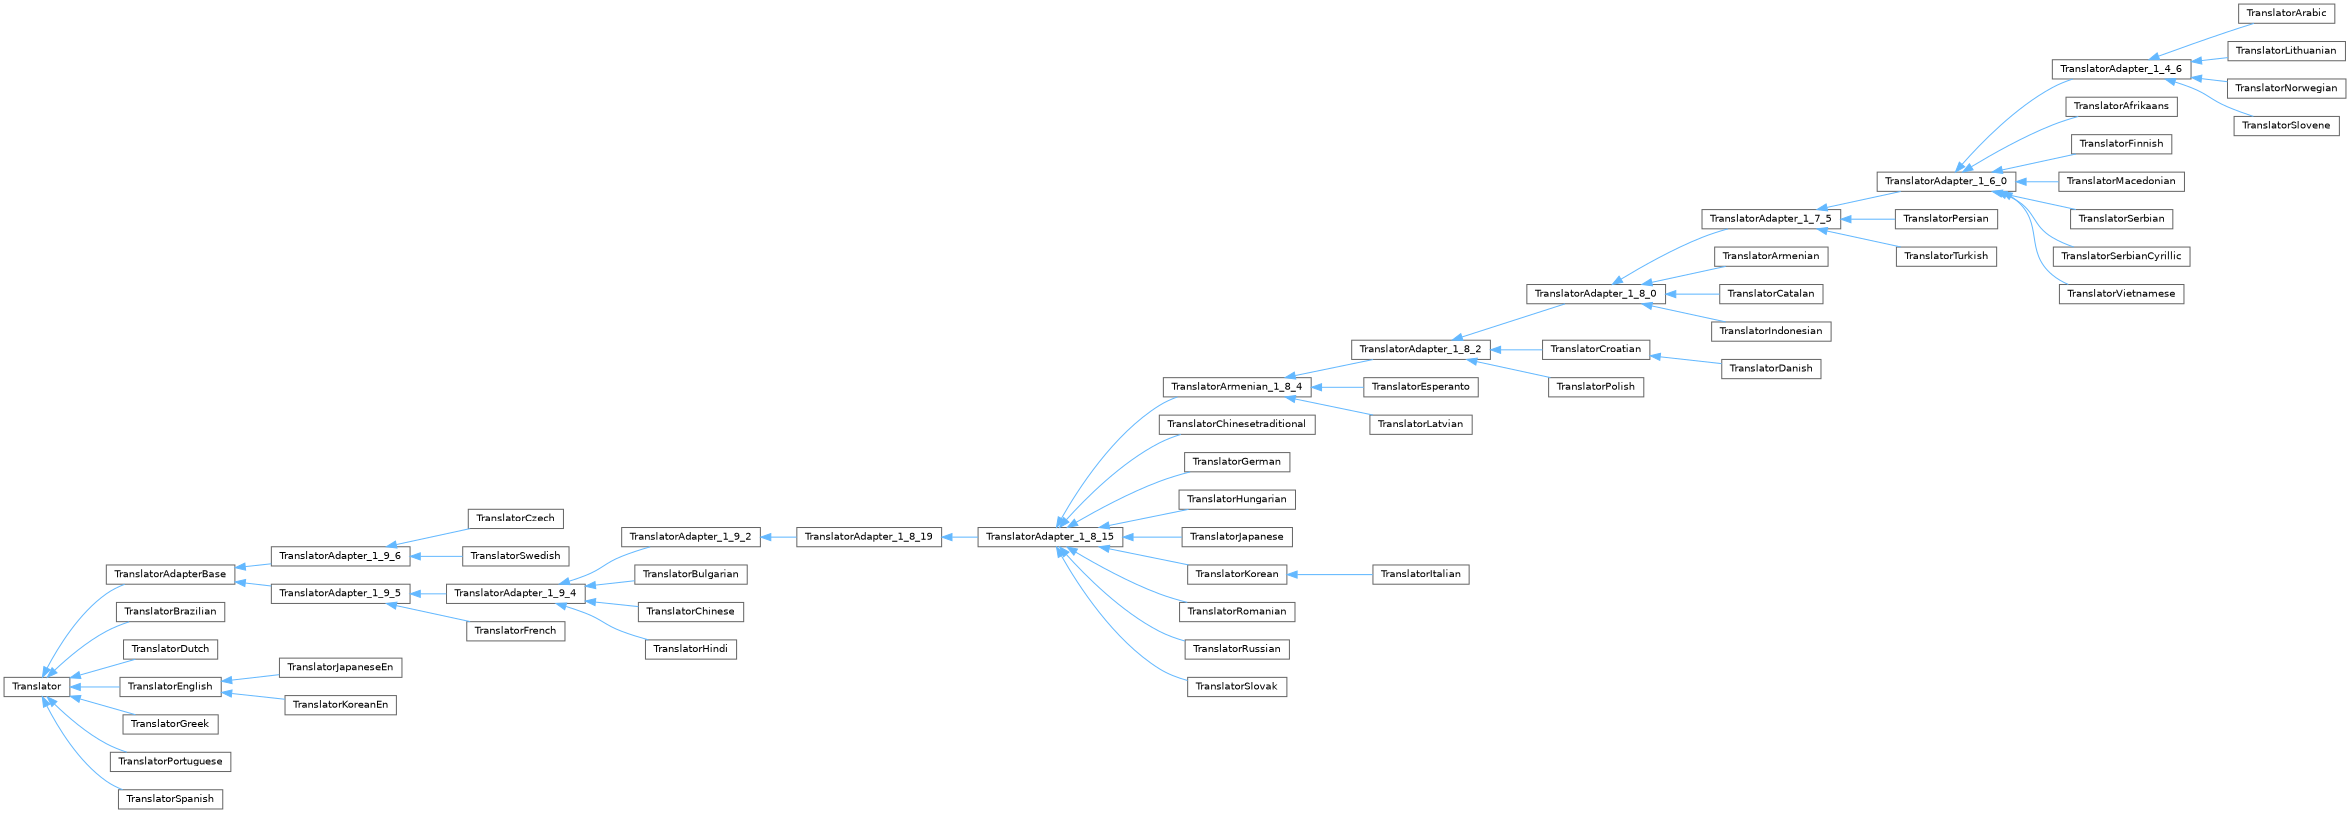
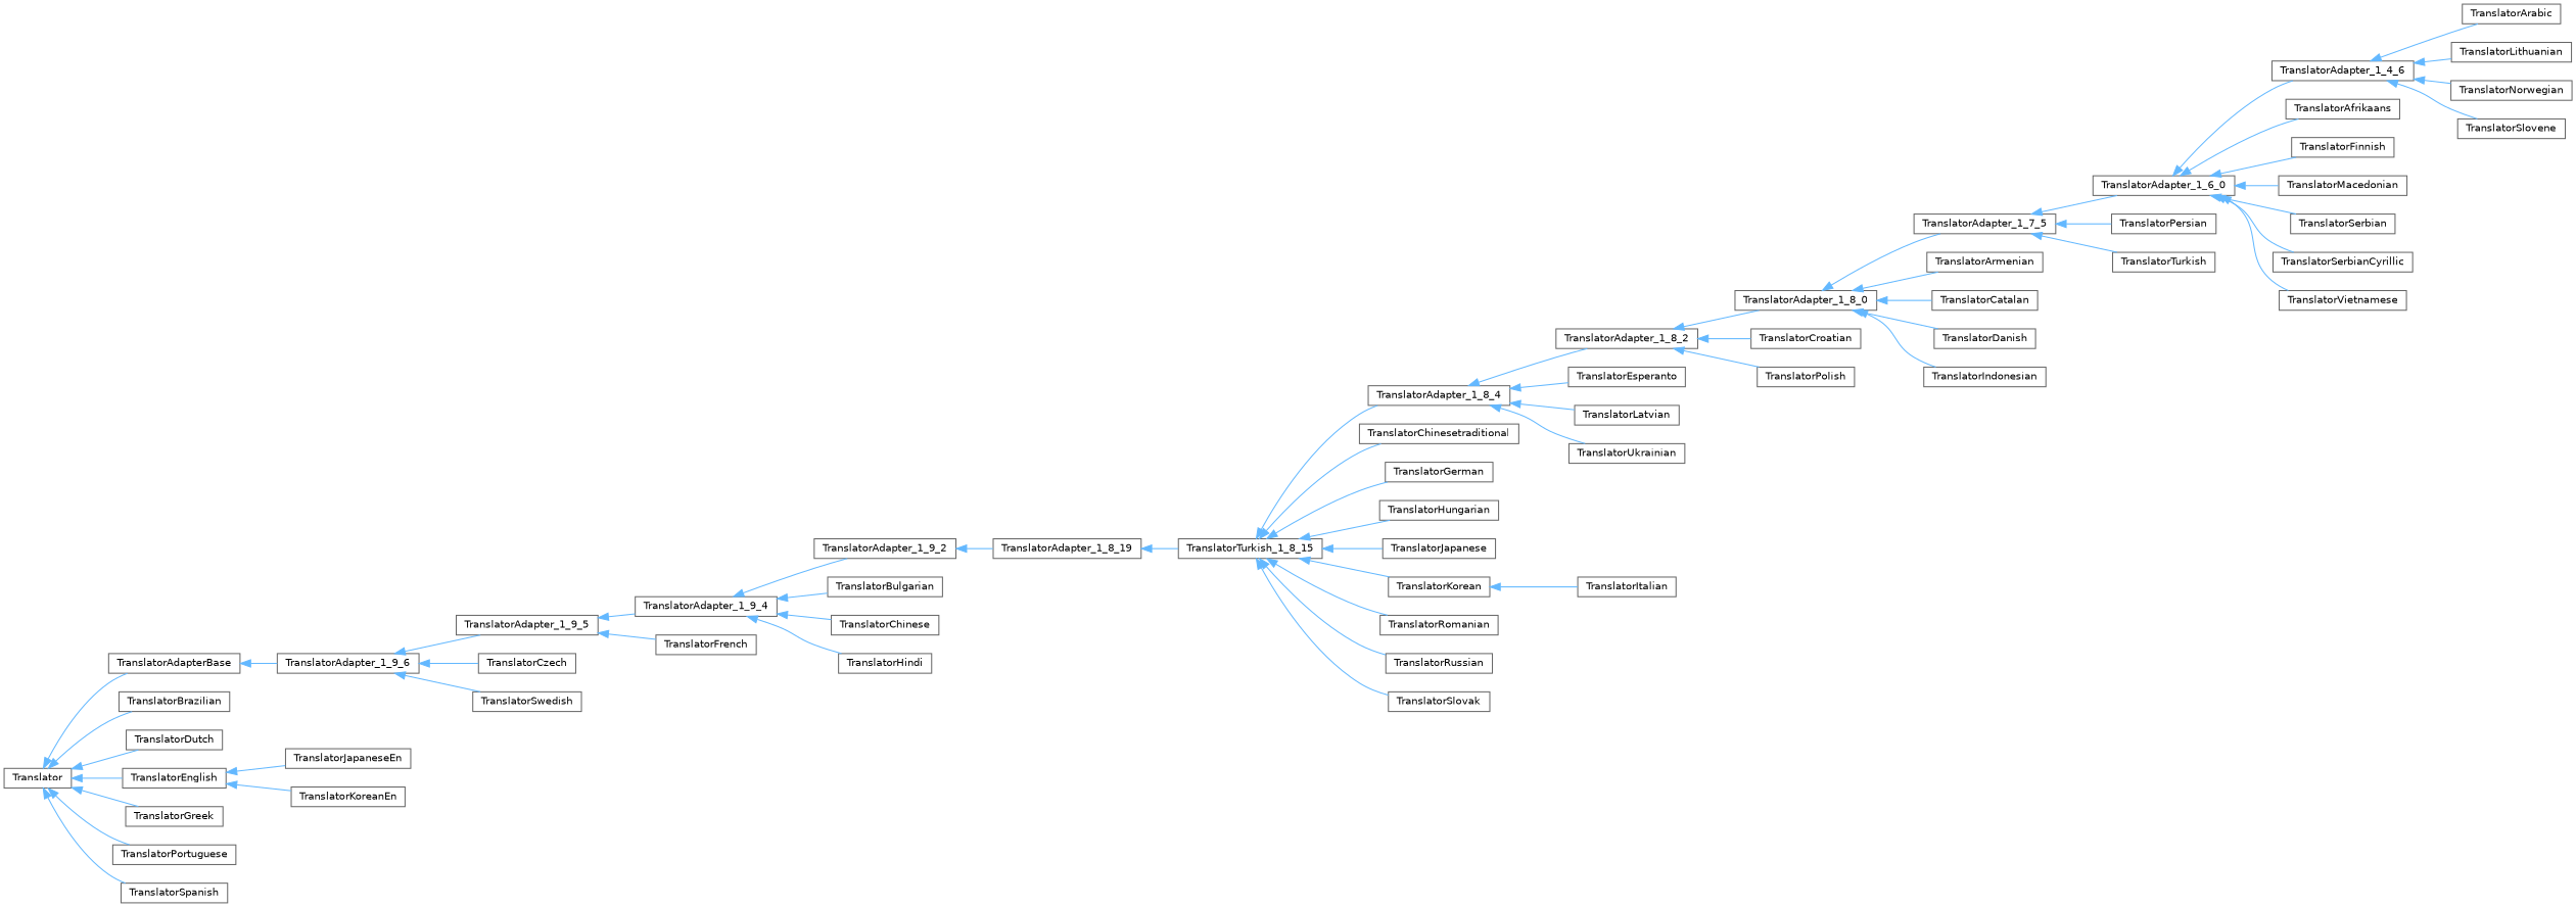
  digraph {
    rankdir=LR
    node [color=grey40 fillcolor=white fontname=Helvetica fontsize=10 shape=box style=filled]
    edge [color=steelblue1 dir=back fontname=Helvetica fontsize=10 labelfontname=Helvetica labelfontsize=10 style=solid]
    n1 [height=0.2 label=Translator width=0.4]
    n2 [height=0.2 label=TranslatorAdapterBase width=0.4]
    n3 [height=0.2 label=TranslatorBrazilian width=0.4]
    n4 [height=0.2 label=TranslatorDutch width=0.4]
    n5 [height=0.2 label=TranslatorEnglish width=0.4]
    n6 [height=0.2 label=TranslatorGreek width=0.4]
    n7 [height=0.2 label=TranslatorPortuguese width=0.4]
    n8 [height=0.2 label=TranslatorSpanish width=0.4]
    n9 [height=0.2 label=TranslatorAdapter_1_9_6 width=0.4]
    n10 [height=0.2 label=TranslatorJapaneseEn width=0.4]
    n11 [height=0.2 label=TranslatorKoreanEn width=0.4]
    n12 [height=0.2 label=TranslatorAdapter_1_9_5 width=0.4]
    n13 [height=0.2 label=TranslatorCzech width=0.4]
    n14 [height=0.2 label=TranslatorSwedish width=0.4]
    n15 [height=0.2 label=TranslatorAdapter_1_9_4 width=0.4]
    n16 [height=0.2 label=TranslatorFrench width=0.4]
    n17 [height=0.2 label=TranslatorAdapter_1_9_2 width=0.4]
    n18 [height=0.2 label=TranslatorBulgarian width=0.4]
    n19 [height=0.2 label=TranslatorChinese width=0.4]
    n20 [height=0.2 label=TranslatorHindi width=0.4]
    n21 [height=0.2 label=TranslatorAdapter_1_8_19 width=0.4]
-   n22 [height=0.2 label=TranslatorAdapter_1_8_15 width=0.4]
-   n23 [height=0.2 label=TranslatorArmenian_1_8_4 width=0.4]
+   n22 [height=0.2 label=TranslatorTurkish_1_8_15 width=0.4]
+   n23 [height=0.2 label=TranslatorAdapter_1_8_4 width=0.4]
    n24 [height=0.2 label=TranslatorChinesetraditional width=0.4]
    n25 [height=0.2 label=TranslatorGerman width=0.4]
    n26 [height=0.2 label=TranslatorHungarian width=0.4]
    n27 [height=0.2 label=TranslatorJapanese width=0.4]
    n28 [height=0.2 label=TranslatorKorean width=0.4]
    n29 [height=0.2 label=TranslatorRomanian width=0.4]
    n30 [height=0.2 label=TranslatorRussian width=0.4]
    n31 [height=0.2 label=TranslatorSlovak width=0.4]
    n32 [height=0.2 label=TranslatorAdapter_1_8_2 width=0.4]
    n33 [height=0.2 label=TranslatorEsperanto width=0.4]
    n34 [height=0.2 label=TranslatorLatvian width=0.4]
+   n35 [height=0.2 label=TranslatorUkrainian width=0.4]
    n36 [height=0.2 label=TranslatorItalian width=0.4]
    n37 [height=0.2 label=TranslatorAdapter_1_8_0 width=0.4]
    n38 [height=0.2 label=TranslatorCroatian width=0.4]
    n39 [height=0.2 label=TranslatorPolish width=0.4]
    n40 [height=0.2 label=TranslatorAdapter_1_7_5 width=0.4]
    n41 [height=0.2 label=TranslatorArmenian width=0.4]
    n42 [height=0.2 label=TranslatorCatalan width=0.4]
    n43 [height=0.2 label=TranslatorDanish width=0.4]
    n44 [height=0.2 label=TranslatorIndonesian width=0.4]
    n45 [height=0.2 label=TranslatorAdapter_1_6_0 width=0.4]
    n46 [height=0.2 label=TranslatorPersian width=0.4]
    n47 [height=0.2 label=TranslatorTurkish width=0.4]
    n48 [height=0.2 label=TranslatorAdapter_1_4_6 width=0.4]
    n49 [height=0.2 label=TranslatorAfrikaans width=0.4]
    n50 [height=0.2 label=TranslatorFinnish width=0.4]
    n51 [height=0.2 label=TranslatorMacedonian width=0.4]
    n52 [height=0.2 label=TranslatorSerbian width=0.4]
    n53 [height=0.2 label=TranslatorSerbianCyrillic width=0.4]
    n54 [height=0.2 label=TranslatorVietnamese width=0.4]
    n55 [height=0.2 label=TranslatorArabic width=0.4]
    n56 [height=0.2 label=TranslatorLithuanian width=0.4]
    n57 [height=0.2 label=TranslatorNorwegian width=0.4]
    n58 [height=0.2 label=TranslatorSlovene width=0.4]
    n1 -> n2
    n1 -> n3
    n1 -> n4
    n1 -> n5
    n1 -> n6
    n1 -> n7
    n1 -> n8
    n2 -> n9
    n5 -> n10
    n5 -> n11
-   n2 -> n12
+   n9 -> n12
    n9 -> n13
    n9 -> n14
    n12 -> n15
    n12 -> n16
    n15 -> n17
    n15 -> n18
    n15 -> n19
    n15 -> n20
    n17 -> n21
    n21 -> n22
    n22 -> n23
    n22 -> n24
    n22 -> n25
    n22 -> n26
    n22 -> n27
    n22 -> n28
    n22 -> n29
    n22 -> n30
    n22 -> n31
    n23 -> n32
    n23 -> n33
    n23 -> n34
+   n23 -> n35
    n28 -> n36
    n32 -> n37
    n32 -> n38
    n32 -> n39
    n37 -> n40
    n37 -> n41
    n37 -> n42
-   n38 -> n43
+   n37 -> n43
    n37 -> n44
    n40 -> n45
    n40 -> n46
    n40 -> n47
    n45 -> n48
    n45 -> n49
    n45 -> n50
    n45 -> n51
    n45 -> n52
    n45 -> n53
    n45 -> n54
    n48 -> n55
    n48 -> n56
    n48 -> n57
    n48 -> n58
  }
